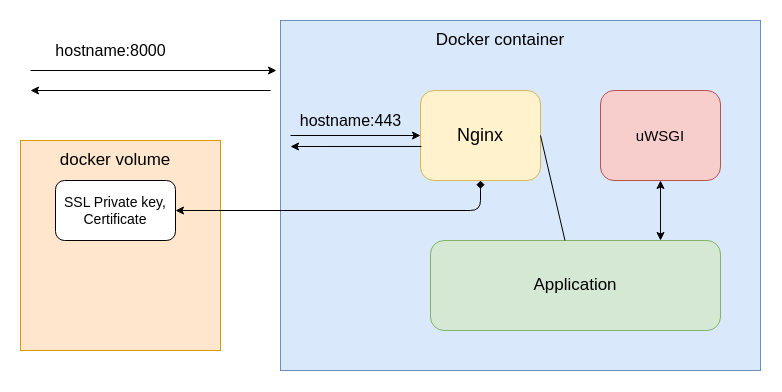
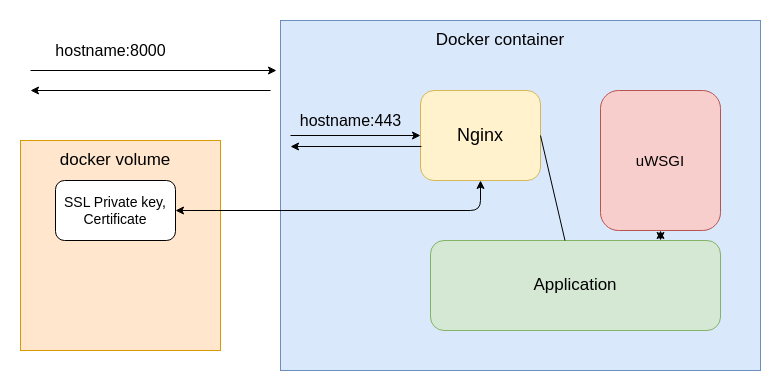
  <mxCell id="0" />
  <mxCell id="1" parent="0" />
  <mxCell id="2" value="" style="rounded=0;whiteSpace=wrap;html=1;fillColor=#dae8fc;strokeColor=#6c8ebf;" vertex="1" parent="1"><mxGeometry x="280" y="20" width="480" height="350" as="geometry" /></mxCell>
  <mxCell id="3" value="&lt;font style=&quot;font-size: 17px&quot;&gt;Docker container&lt;/font&gt;" style="text;html=1;strokeColor=none;fillColor=none;align=center;verticalAlign=middle;whiteSpace=wrap;rounded=0;" vertex="1" parent="1"><mxGeometry x="320" y="30" width="360" height="20" as="geometry" /></mxCell>
  <mxCell id="4" value="&lt;font style=&quot;font-size: 18px&quot;&gt;Nginx&lt;/font&gt;" style="rounded=1;whiteSpace=wrap;html=1;fillColor=#fff2cc;strokeColor=#d6b656;" vertex="1" parent="1"><mxGeometry x="420" y="90" width="120" height="90" as="geometry" /></mxCell>
- <mxCell id="5" value="&lt;font style=&quot;font-size: 15px&quot;&gt;uWSGI&lt;/font&gt;" style="rounded=1;whiteSpace=wrap;html=1;fillColor=#f8cecc;strokeColor=#b85450;" vertex="1" parent="1"><mxGeometry x="600" y="90" width="120" height="90" as="geometry" /></mxCell>
+ <mxCell id="5" value="&lt;font style=&quot;font-size: 15px&quot;&gt;uWSGI&lt;/font&gt;" style="rounded=1;whiteSpace=wrap;html=1;fillColor=#f8cecc;strokeColor=#b85450;" vertex="1" parent="1"><mxGeometry x="600" y="90" width="120" height="140" as="geometry" /></mxCell>
  <mxCell id="6" value="&lt;font style=&quot;font-size: 17px&quot;&gt;Application&lt;/font&gt;" style="rounded=1;whiteSpace=wrap;html=1;fillColor=#d5e8d4;strokeColor=#82b366;" vertex="1" parent="1"><mxGeometry x="430" y="240" width="290" height="90" as="geometry" /></mxCell>
  <mxCell id="7" value="" style="endArrow=classic;html=1;" edge="1" parent="1"><mxGeometry width="50" height="50" relative="1" as="geometry"><mxPoint x="30" y="70" as="sourcePoint" /><mxPoint x="276" y="70" as="targetPoint" /></mxGeometry></mxCell>
  <mxCell id="8" value="&lt;font style=&quot;font-size: 16px&quot;&gt;hostname:8000&lt;/font&gt;" style="text;html=1;align=center;verticalAlign=middle;resizable=0;points=[];autosize=1;" vertex="1" parent="1"><mxGeometry x="45" y="40" width="130" height="20" as="geometry" /></mxCell>
  <mxCell id="9" value="" style="endArrow=classic;html=1;" edge="1" parent="1"><mxGeometry width="50" height="50" relative="1" as="geometry"><mxPoint x="270" y="90" as="sourcePoint" /><mxPoint x="30" y="90" as="targetPoint" /></mxGeometry></mxCell>
  <mxCell id="10" value="" style="endArrow=classic;html=1;entryX=0;entryY=0.5;entryDx=0;entryDy=0;" edge="1" parent="1" target="4"><mxGeometry width="50" height="50" relative="1" as="geometry"><mxPoint x="290" y="135" as="sourcePoint" /><mxPoint x="410" y="280" as="targetPoint" /></mxGeometry></mxCell>
  <mxCell id="11" value="&lt;font style=&quot;font-size: 16px&quot;&gt;hostname:443&lt;/font&gt;" style="text;html=1;align=center;verticalAlign=middle;resizable=0;points=[];autosize=1;" vertex="1" parent="1"><mxGeometry x="290" y="110" width="120" height="20" as="geometry" /></mxCell>
  <mxCell id="12" value="" style="endArrow=none;html=1;exitX=1;exitY=0.5;exitDx=0;exitDy=0;" edge="1" parent="1" source="4" target="6"><mxGeometry width="50" height="50" relative="1" as="geometry"><mxPoint x="540" y="140" as="sourcePoint" /><mxPoint x="590" y="90" as="targetPoint" /></mxGeometry></mxCell>
  <mxCell id="13" value="" style="endArrow=classic;startArrow=classic;html=1;entryX=0.5;entryY=1;entryDx=0;entryDy=0;" edge="1" parent="1" target="5"><mxGeometry width="50" height="50" relative="1" as="geometry"><mxPoint x="660" y="240" as="sourcePoint" /><mxPoint x="710" y="190" as="targetPoint" /></mxGeometry></mxCell>
  <mxCell id="14" value="" style="rounded=0;whiteSpace=wrap;html=1;fillColor=#ffe6cc;strokeColor=#d79b00;" vertex="1" parent="1"><mxGeometry x="20" y="140" width="200" height="210" as="geometry" /></mxCell>
  <mxCell id="15" value="" style="endArrow=classic;html=1;exitX=0.008;exitY=0.622;exitDx=0;exitDy=0;exitPerimeter=0;" edge="1" parent="1" source="4"><mxGeometry width="50" height="50" relative="1" as="geometry"><mxPoint x="360" y="330" as="sourcePoint" /><mxPoint x="290" y="146" as="targetPoint" /></mxGeometry></mxCell>
  <mxCell id="16" value="&lt;span style=&quot;font-size: 17px&quot;&gt;docker volume&lt;/span&gt;" style="text;html=1;strokeColor=none;fillColor=none;align=center;verticalAlign=middle;whiteSpace=wrap;rounded=0;" vertex="1" parent="1"><mxGeometry x="45" y="150" width="140" height="20" as="geometry" /></mxCell>
  <mxCell id="17" value="&lt;font style=&quot;font-size: 14px&quot;&gt;SSL Private key, Certificate&lt;/font&gt;" style="rounded=1;whiteSpace=wrap;html=1;" vertex="1" parent="1"><mxGeometry x="55" y="180" width="120" height="60" as="geometry" /></mxCell>
- <mxCell id="18" value="" style="endArrow=diamond;startArrow=classic;html=1;exitX=1;exitY=0.5;exitDx=0;exitDy=0;entryX=0.5;entryY=1;entryDx=0;entryDy=0;" edge="1" parent="1" source="17" target="4"><mxGeometry width="50" height="50" relative="1" as="geometry"><mxPoint x="360" y="310" as="sourcePoint" /><mxPoint x="410" y="260" as="targetPoint" /><Array as="points"><mxPoint x="480" y="210" /></Array></mxGeometry></mxCell>
+ <mxCell id="18" value="" style="endArrow=classic;startArrow=classic;html=1;exitX=1;exitY=0.5;exitDx=0;exitDy=0;entryX=0.5;entryY=1;entryDx=0;entryDy=0;" edge="1" parent="1" source="17" target="4"><mxGeometry width="50" height="50" relative="1" as="geometry"><mxPoint x="360" y="310" as="sourcePoint" /><mxPoint x="410" y="260" as="targetPoint" /><Array as="points"><mxPoint x="480" y="210" /></Array></mxGeometry></mxCell>
